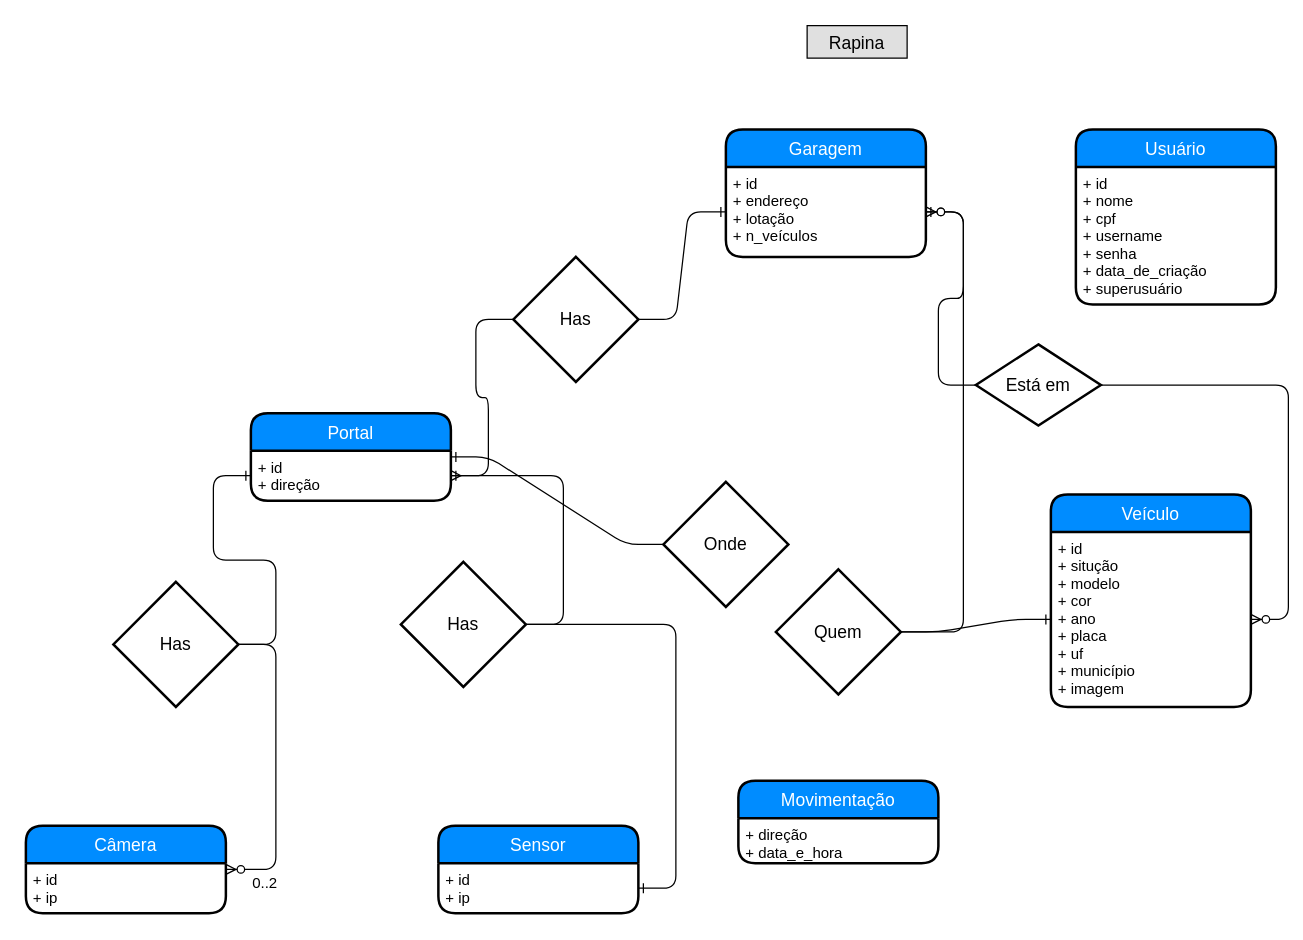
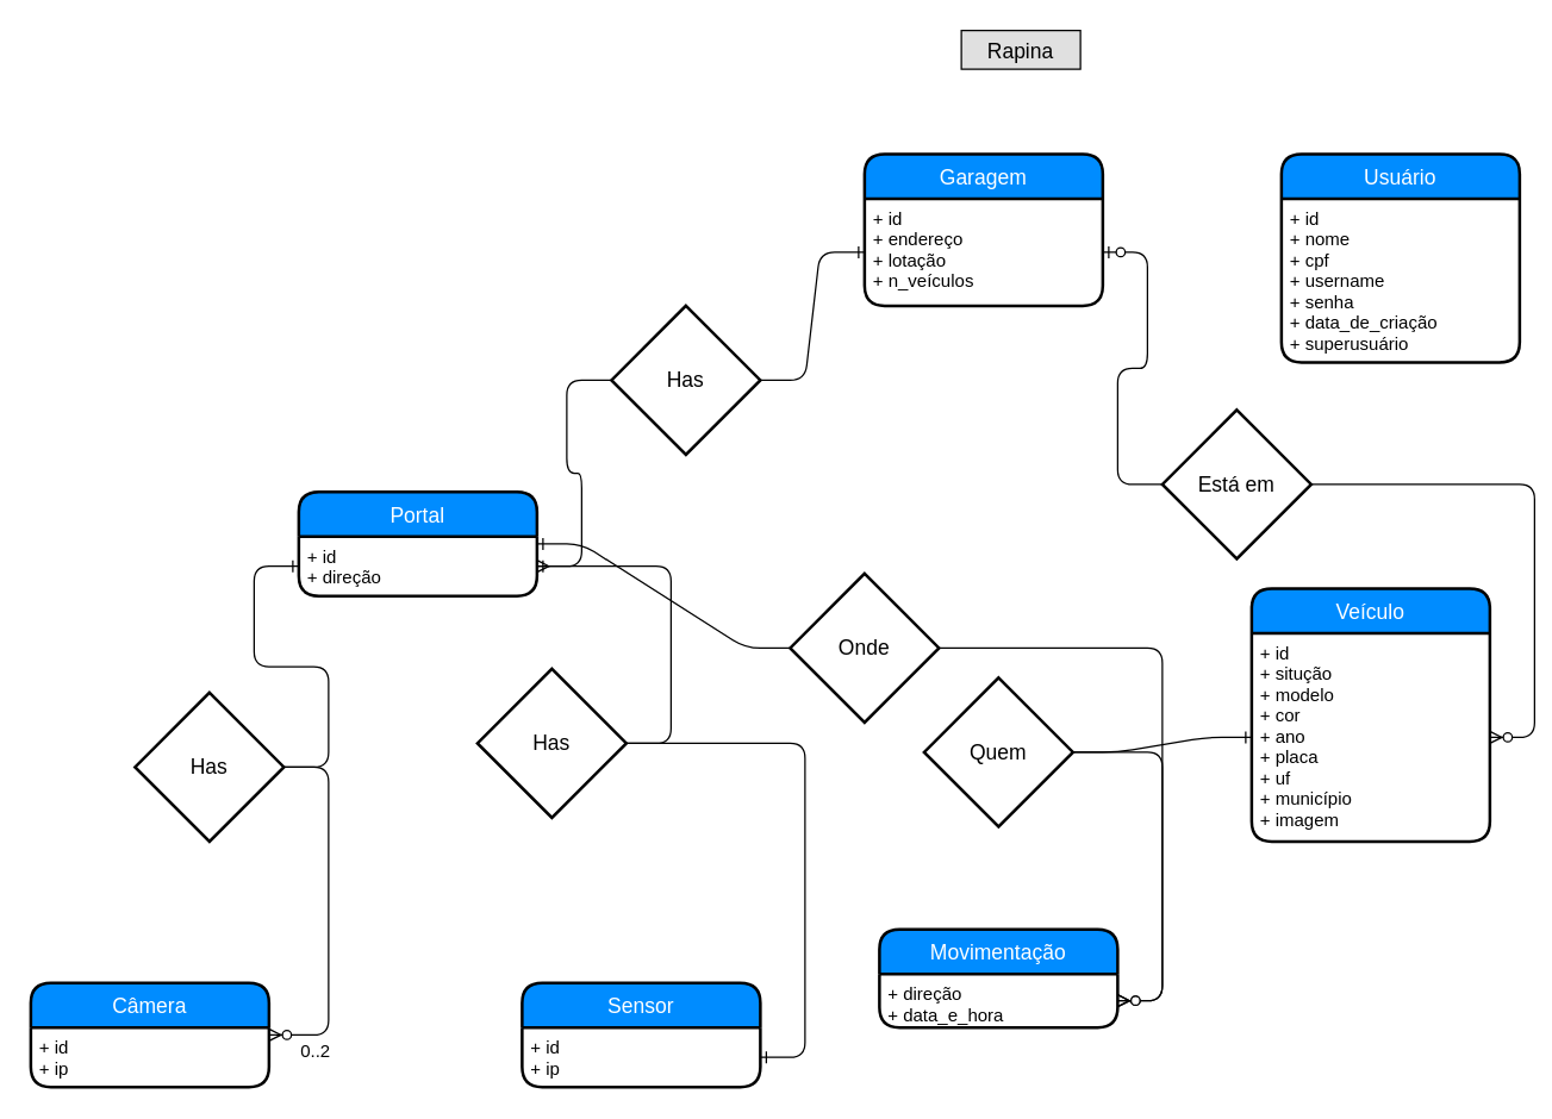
  <mxCell id="0" />
  <mxCell id="1" parent="0" />
  <mxCell id="2" value="Rapina" style="text;align=center;verticalAlign=middle;spacingLeft=4;spacingRight=4;strokeColor=#000000;fillColor=#e0e0e0;rotatable=0;points=[[0,0.5],[1,0.5]];portConstraint=eastwest;fontSize=14;" vertex="1" parent="1"><mxGeometry x="645" y="20" width="80" height="26" as="geometry" /></mxCell>
  <mxCell id="3" value="Garagem" style="swimlane;childLayout=stackLayout;horizontal=1;startSize=30;horizontalStack=0;fillColor=#008cff;fontColor=#FFFFFF;rounded=1;fontSize=14;fontStyle=0;strokeWidth=2;resizeParent=0;resizeLast=1;shadow=0;dashed=0;align=center;" vertex="1" parent="1"><mxGeometry x="580" y="103" width="160" height="102" as="geometry" /></mxCell>
  <mxCell id="4" value="+ id&#10;+ endereço&#10;+ lotação&#10;+ n_veículos&#10;" style="align=left;strokeColor=none;fillColor=none;spacingLeft=4;fontSize=12;verticalAlign=top;resizable=0;rotatable=0;part=1;" vertex="1" parent="3"><mxGeometry y="30" width="160" height="72" as="geometry" /></mxCell>
  <mxCell id="5" value="Veículo" style="swimlane;childLayout=stackLayout;horizontal=1;startSize=30;horizontalStack=0;fillColor=#008cff;fontColor=#FFFFFF;rounded=1;fontSize=14;fontStyle=0;strokeWidth=2;resizeParent=0;resizeLast=1;shadow=0;dashed=0;align=center;" vertex="1" parent="1"><mxGeometry x="840" y="395" width="160" height="170" as="geometry" /></mxCell>
  <mxCell id="6" value="+ id&#10;+ situção&#10;+ modelo&#10;+ cor&#10;+ ano&#10;+ placa&#10;+ uf&#10;+ município&#10;+ imagem&#10;" style="align=left;strokeColor=none;fillColor=none;spacingLeft=4;fontSize=12;verticalAlign=top;resizable=0;rotatable=0;part=1;" vertex="1" parent="5"><mxGeometry y="30" width="160" height="140" as="geometry" /></mxCell>
- <mxCell id="7" value="Está em" style="shape=rhombus;strokeWidth=2;fontSize=17;perimeter=rhombusPerimeter;whiteSpace=wrap;html=1;align=center;fontSize=14;" vertex="1" parent="1"><mxGeometry x="780" y="275" width="100" height="65" as="geometry" /></mxCell>
+ <mxCell id="7" value="Está em" style="shape=rhombus;strokeWidth=2;fontSize=17;perimeter=rhombusPerimeter;whiteSpace=wrap;html=1;align=center;fontSize=14;" vertex="1" parent="1"><mxGeometry x="780" y="275" width="100" height="100" as="geometry" /></mxCell>
  <mxCell id="8" value="" style="edgeStyle=entityRelationEdgeStyle;fontSize=12;html=1;endArrow=ERzeroToMany;endFill=1;" edge="1" parent="1" source="7" target="6"><mxGeometry width="100" height="100" relative="1" as="geometry"><mxPoint x="670" y="495" as="sourcePoint" /><mxPoint x="1030" y="485" as="targetPoint" /></mxGeometry></mxCell>
  <mxCell id="9" value="Portal" style="swimlane;childLayout=stackLayout;horizontal=1;startSize=30;horizontalStack=0;fillColor=#008cff;fontColor=#FFFFFF;rounded=1;fontSize=14;fontStyle=0;strokeWidth=2;resizeParent=0;resizeLast=1;shadow=0;dashed=0;align=center;" vertex="1" parent="1"><mxGeometry x="200" y="330" width="160" height="70" as="geometry" /></mxCell>
  <mxCell id="10" value="+ id&#10;+ direção&#10;" style="align=left;strokeColor=none;fillColor=none;spacingLeft=4;fontSize=12;verticalAlign=top;resizable=0;rotatable=0;part=1;" vertex="1" parent="9"><mxGeometry y="30" width="160" height="40" as="geometry" /></mxCell>
  <mxCell id="11" value="Sensor" style="swimlane;childLayout=stackLayout;horizontal=1;startSize=30;horizontalStack=0;fillColor=#008cff;fontColor=#FFFFFF;rounded=1;fontSize=14;fontStyle=0;strokeWidth=2;resizeParent=0;resizeLast=1;shadow=0;dashed=0;align=center;" vertex="1" parent="1"><mxGeometry x="350" y="660" width="160" height="70" as="geometry" /></mxCell>
  <mxCell id="12" value="+ id&#10;+ ip&#10;" style="align=left;strokeColor=none;fillColor=none;spacingLeft=4;fontSize=12;verticalAlign=top;resizable=0;rotatable=0;part=1;" vertex="1" parent="11"><mxGeometry y="30" width="160" height="40" as="geometry" /></mxCell>
  <mxCell id="13" value="Câmera" style="swimlane;childLayout=stackLayout;horizontal=1;startSize=30;horizontalStack=0;fillColor=#008cff;fontColor=#FFFFFF;rounded=1;fontSize=14;fontStyle=0;strokeWidth=2;resizeParent=0;resizeLast=1;shadow=0;dashed=0;align=center;" vertex="1" parent="1"><mxGeometry x="20" y="660" width="160" height="70" as="geometry" /></mxCell>
  <mxCell id="14" value="+ id&#10;+ ip&#10;" style="align=left;strokeColor=none;fillColor=none;spacingLeft=4;fontSize=12;verticalAlign=top;resizable=0;rotatable=0;part=1;" vertex="1" parent="13"><mxGeometry y="30" width="160" height="40" as="geometry" /></mxCell>
  <mxCell id="15" value="Has" style="shape=rhombus;strokeWidth=2;fontSize=17;perimeter=rhombusPerimeter;whiteSpace=wrap;html=1;align=center;fontSize=14;" vertex="1" parent="1"><mxGeometry x="410" y="205" width="100" height="100" as="geometry" /></mxCell>
  <mxCell id="16" value="" style="edgeStyle=entityRelationEdgeStyle;fontSize=12;html=1;endArrow=ERone;endFill=1;" edge="1" parent="1" source="15" target="4"><mxGeometry width="100" height="100" relative="1" as="geometry"><mxPoint x="380" y="205" as="sourcePoint" /><mxPoint x="480" y="105" as="targetPoint" /></mxGeometry></mxCell>
  <mxCell id="17" value="" style="edgeStyle=entityRelationEdgeStyle;fontSize=12;html=1;endArrow=ERmany;" edge="1" parent="1" source="15" target="10"><mxGeometry width="100" height="100" relative="1" as="geometry"><mxPoint x="250" y="295" as="sourcePoint" /><mxPoint x="350" y="195" as="targetPoint" /></mxGeometry></mxCell>
  <mxCell id="18" value="" style="edgeStyle=entityRelationEdgeStyle;fontSize=12;html=1;endArrow=ERzeroToOne;endFill=1;" edge="1" parent="1" source="7" target="4"><mxGeometry width="100" height="100" relative="1" as="geometry"><mxPoint x="620" y="405" as="sourcePoint" /><mxPoint x="720" y="305" as="targetPoint" /></mxGeometry></mxCell>
  <mxCell id="19" value="Has" style="shape=rhombus;strokeWidth=2;fontSize=17;perimeter=rhombusPerimeter;whiteSpace=wrap;html=1;align=center;fontSize=14;" vertex="1" parent="1"><mxGeometry x="90" y="465" width="100" height="100" as="geometry" /></mxCell>
  <mxCell id="20" value="Has" style="shape=rhombus;strokeWidth=2;fontSize=17;perimeter=rhombusPerimeter;whiteSpace=wrap;html=1;align=center;fontSize=14;" vertex="1" parent="1"><mxGeometry x="320" y="449" width="100" height="100" as="geometry" /></mxCell>
  <mxCell id="21" value="" style="edgeStyle=entityRelationEdgeStyle;fontSize=12;html=1;endArrow=ERone;endFill=1;" edge="1" parent="1" source="19" target="10"><mxGeometry width="100" height="100" relative="1" as="geometry"><mxPoint x="0" y="485" as="sourcePoint" /><mxPoint x="100" y="385" as="targetPoint" /></mxGeometry></mxCell>
  <mxCell id="22" value="" style="edgeStyle=entityRelationEdgeStyle;fontSize=12;html=1;endArrow=ERone;endFill=1;" edge="1" parent="1" source="20" target="10"><mxGeometry width="100" height="100" relative="1" as="geometry"><mxPoint x="420" y="485" as="sourcePoint" /><mxPoint x="520" y="385" as="targetPoint" /></mxGeometry></mxCell>
  <mxCell id="23" value="" style="edgeStyle=entityRelationEdgeStyle;fontSize=12;html=1;endArrow=ERzeroToMany;endFill=1;" edge="1" parent="1" source="19" target="13"><mxGeometry width="100" height="100" relative="1" as="geometry"><mxPoint x="20" y="855" as="sourcePoint" /><mxPoint x="120" y="755" as="targetPoint" /></mxGeometry></mxCell>
  <mxCell id="24" value="0..2" style="text;html=1;resizable=0;points=[];align=center;verticalAlign=middle;labelBackgroundColor=#ffffff;" vertex="1" connectable="0" parent="23"><mxGeometry x="0.76" y="-1" relative="1" as="geometry"><mxPoint y="11" as="offset" /></mxGeometry></mxCell>
  <mxCell id="25" value="" style="edgeStyle=entityRelationEdgeStyle;fontSize=12;html=1;endArrow=ERone;endFill=1;" edge="1" parent="1" source="20" target="12"><mxGeometry width="100" height="100" relative="1" as="geometry"><mxPoint x="510" y="615" as="sourcePoint" /><mxPoint x="610" y="515" as="targetPoint" /></mxGeometry></mxCell>
  <mxCell id="26" value="Usuário" style="swimlane;childLayout=stackLayout;horizontal=1;startSize=30;horizontalStack=0;fillColor=#008cff;fontColor=#FFFFFF;rounded=1;fontSize=14;fontStyle=0;strokeWidth=2;resizeParent=0;resizeLast=1;shadow=0;dashed=0;align=center;" vertex="1" parent="1"><mxGeometry x="860" y="103" width="160" height="140" as="geometry" /></mxCell>
  <mxCell id="27" value="+ id&#10;+ nome&#10;+ cpf&#10;+ username&#10;+ senha&#10;+ data_de_criação&#10;+ superusuário&#10;" style="align=left;strokeColor=none;fillColor=none;spacingLeft=4;fontSize=12;verticalAlign=top;resizable=0;rotatable=0;part=1;" vertex="1" parent="26"><mxGeometry y="30" width="160" height="110" as="geometry" /></mxCell>
  <mxCell id="28" value="Movimentação" style="swimlane;childLayout=stackLayout;horizontal=1;startSize=30;horizontalStack=0;fillColor=#008cff;fontColor=#FFFFFF;rounded=1;fontSize=14;fontStyle=0;strokeWidth=2;resizeParent=0;resizeLast=1;shadow=0;dashed=0;align=center;" vertex="1" parent="1"><mxGeometry x="590" y="624" width="160" height="66" as="geometry" /></mxCell>
  <mxCell id="29" value="+ direção&#10;+ data_e_hora&#10;" style="align=left;strokeColor=none;fillColor=none;spacingLeft=4;fontSize=12;verticalAlign=top;resizable=0;rotatable=0;part=1;" vertex="1" parent="28"><mxGeometry y="30" width="160" height="36" as="geometry" /></mxCell>
  <mxCell id="30" value="Onde" style="shape=rhombus;strokeWidth=2;fontSize=17;perimeter=rhombusPerimeter;whiteSpace=wrap;html=1;align=center;fontSize=14;" vertex="1" parent="1"><mxGeometry x="530" y="385" width="100" height="100" as="geometry" /></mxCell>
  <mxCell id="31" value="Quem" style="shape=rhombus;strokeWidth=2;fontSize=17;perimeter=rhombusPerimeter;whiteSpace=wrap;html=1;align=center;fontSize=14;" vertex="1" parent="1"><mxGeometry x="620" y="455" width="100" height="100" as="geometry" /></mxCell>
  <mxCell id="32" value="" style="edgeStyle=entityRelationEdgeStyle;fontSize=12;html=1;endArrow=ERone;endFill=1;" edge="1" parent="1" source="30" target="9"><mxGeometry width="100" height="100" relative="1" as="geometry"><mxPoint x="540" y="395" as="sourcePoint" /><mxPoint x="640" y="295" as="targetPoint" /></mxGeometry></mxCell>
  <mxCell id="33" value="" style="edgeStyle=entityRelationEdgeStyle;fontSize=12;html=1;endArrow=ERone;endFill=1;" edge="1" parent="1" source="31" target="6"><mxGeometry width="100" height="100" relative="1" as="geometry"><mxPoint x="650" y="415" as="sourcePoint" /><mxPoint x="750" y="315" as="targetPoint" /></mxGeometry></mxCell>
- <mxCell id="35" value="" style="edgeStyle=entityRelationEdgeStyle;fontSize=12;html=1;endArrow=ERzeroToMany;endFill=1;" edge="1" parent="1" source="31" target="4"><mxGeometry width="100" height="100" relative="1" as="geometry"><mxPoint x="590" y="375" as="sourcePoint" /><mxPoint x="690" y="275" as="targetPoint" /></mxGeometry></mxCell>
+ <mxCell id="34" value="" style="edgeStyle=entityRelationEdgeStyle;fontSize=12;html=1;endArrow=ERzeroToMany;endFill=1;" edge="1" parent="1" source="30" target="29"><mxGeometry width="100" height="100" relative="1" as="geometry"><mxPoint x="560" y="365" as="sourcePoint" /><mxPoint x="660" y="265" as="targetPoint" /></mxGeometry></mxCell>
+ <mxCell id="35" value="" style="edgeStyle=entityRelationEdgeStyle;fontSize=12;html=1;endArrow=ERzeroToMany;endFill=1;" edge="1" parent="1" source="31" target="29"><mxGeometry width="100" height="100" relative="1" as="geometry"><mxPoint x="590" y="375" as="sourcePoint" /><mxPoint x="690" y="275" as="targetPoint" /></mxGeometry></mxCell>
